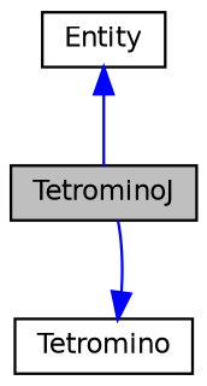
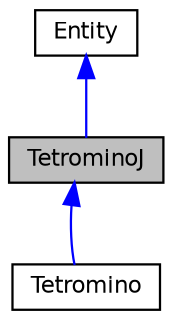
  digraph {
    node [color=black fillcolor=white fontname=Helvetica fontsize=10 shape=record style=filled]
    edge [color=blue dir=back fontname=Helvetica fontsize=10 labelfontname=Helvetica labelfontsize=10 style=solid]
    n1 [fillcolor=grey75 fontcolor=black height=0.2 label=TetrominoJ width=0.4]
    n2 [height=0.2 label=Tetromino width=0.4]
    n3 [height=0.2 label=Entity width=0.4]
-   n2 -> n1
+   n1 -> n2
    n3 -> n1
  }
